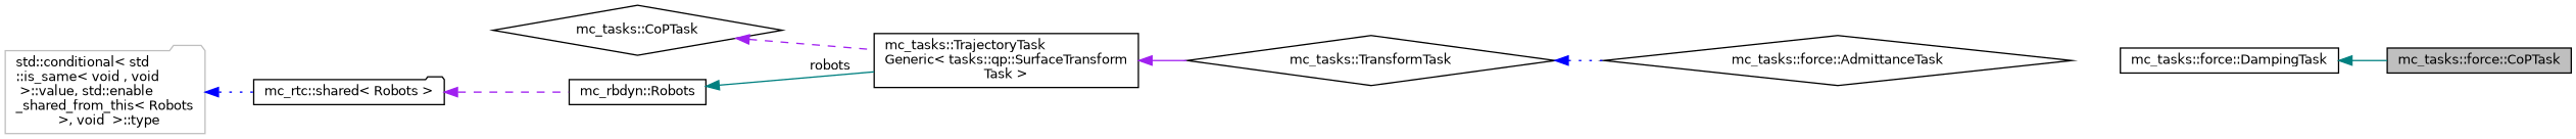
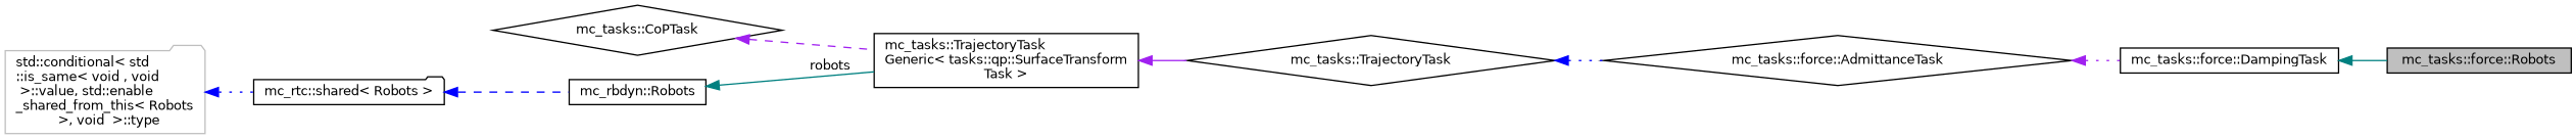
  digraph {
    rankdir=LR
    node [color=black fillcolor=white fontname=Helvetica fontsize=10 shape=box style=filled]
    edge [color=purple dir=back fontname=Helvetica fontsize=10 labelfontname=Helvetica labelfontsize=10 style=solid]
-   n1 [fillcolor=grey75 fontcolor=black height=0.2 label="mc_tasks::force::CoPTask" width=0.4]
+   n1 [fillcolor=grey75 fontcolor=black height=0.2 label="mc_tasks::force::Robots" width=0.4]
    n2 [height=0.2 label="mc_tasks::force::DampingTask" width=0.4]
    n3 [height=0.2 label="mc_tasks::force::AdmittanceTask" shape=diamond width=0.4]
-   n4 [height=0.2 label="mc_tasks::TransformTask" shape=diamond width=0.4]
+   n4 [height=0.2 label="mc_tasks::TrajectoryTask" shape=diamond width=0.4]
    n5 [height=0.2 label="mc_tasks::TrajectoryTask\lGeneric\< tasks::qp::SurfaceTransform\lTask \>" width=0.4]
    n6 [height=0.2 label="mc_tasks::CoPTask" shape=diamond width=0.4]
    n7 [height=0.2 label="mc_rbdyn::Robots" width=0.4]
    n8 [height=0.2 label="mc_rtc::shared\< Robots \>" shape=folder width=0.4]
    n9 [color=grey75 height=0.2 label="std::conditional\< std\l::is_same\< void , void\l \>::value, std::enable\l_shared_from_this\< Robots\l  \>, void  \>::type" shape=folder width=0.4]
    n2 -> n1 [color=teal]
+   n3 -> n2 [style=dotted]
    n4 -> n3 [color=blue style=dotted]
    n5 -> n4
    n6 -> n5 [style=dashed]
    n7 -> n5 [color=teal label=" robots"]
-   n8 -> n7 [style=dashed]
+   n8 -> n7 [color=blue style=dashed]
    n9 -> n8 [color=blue style=dotted]
  }
